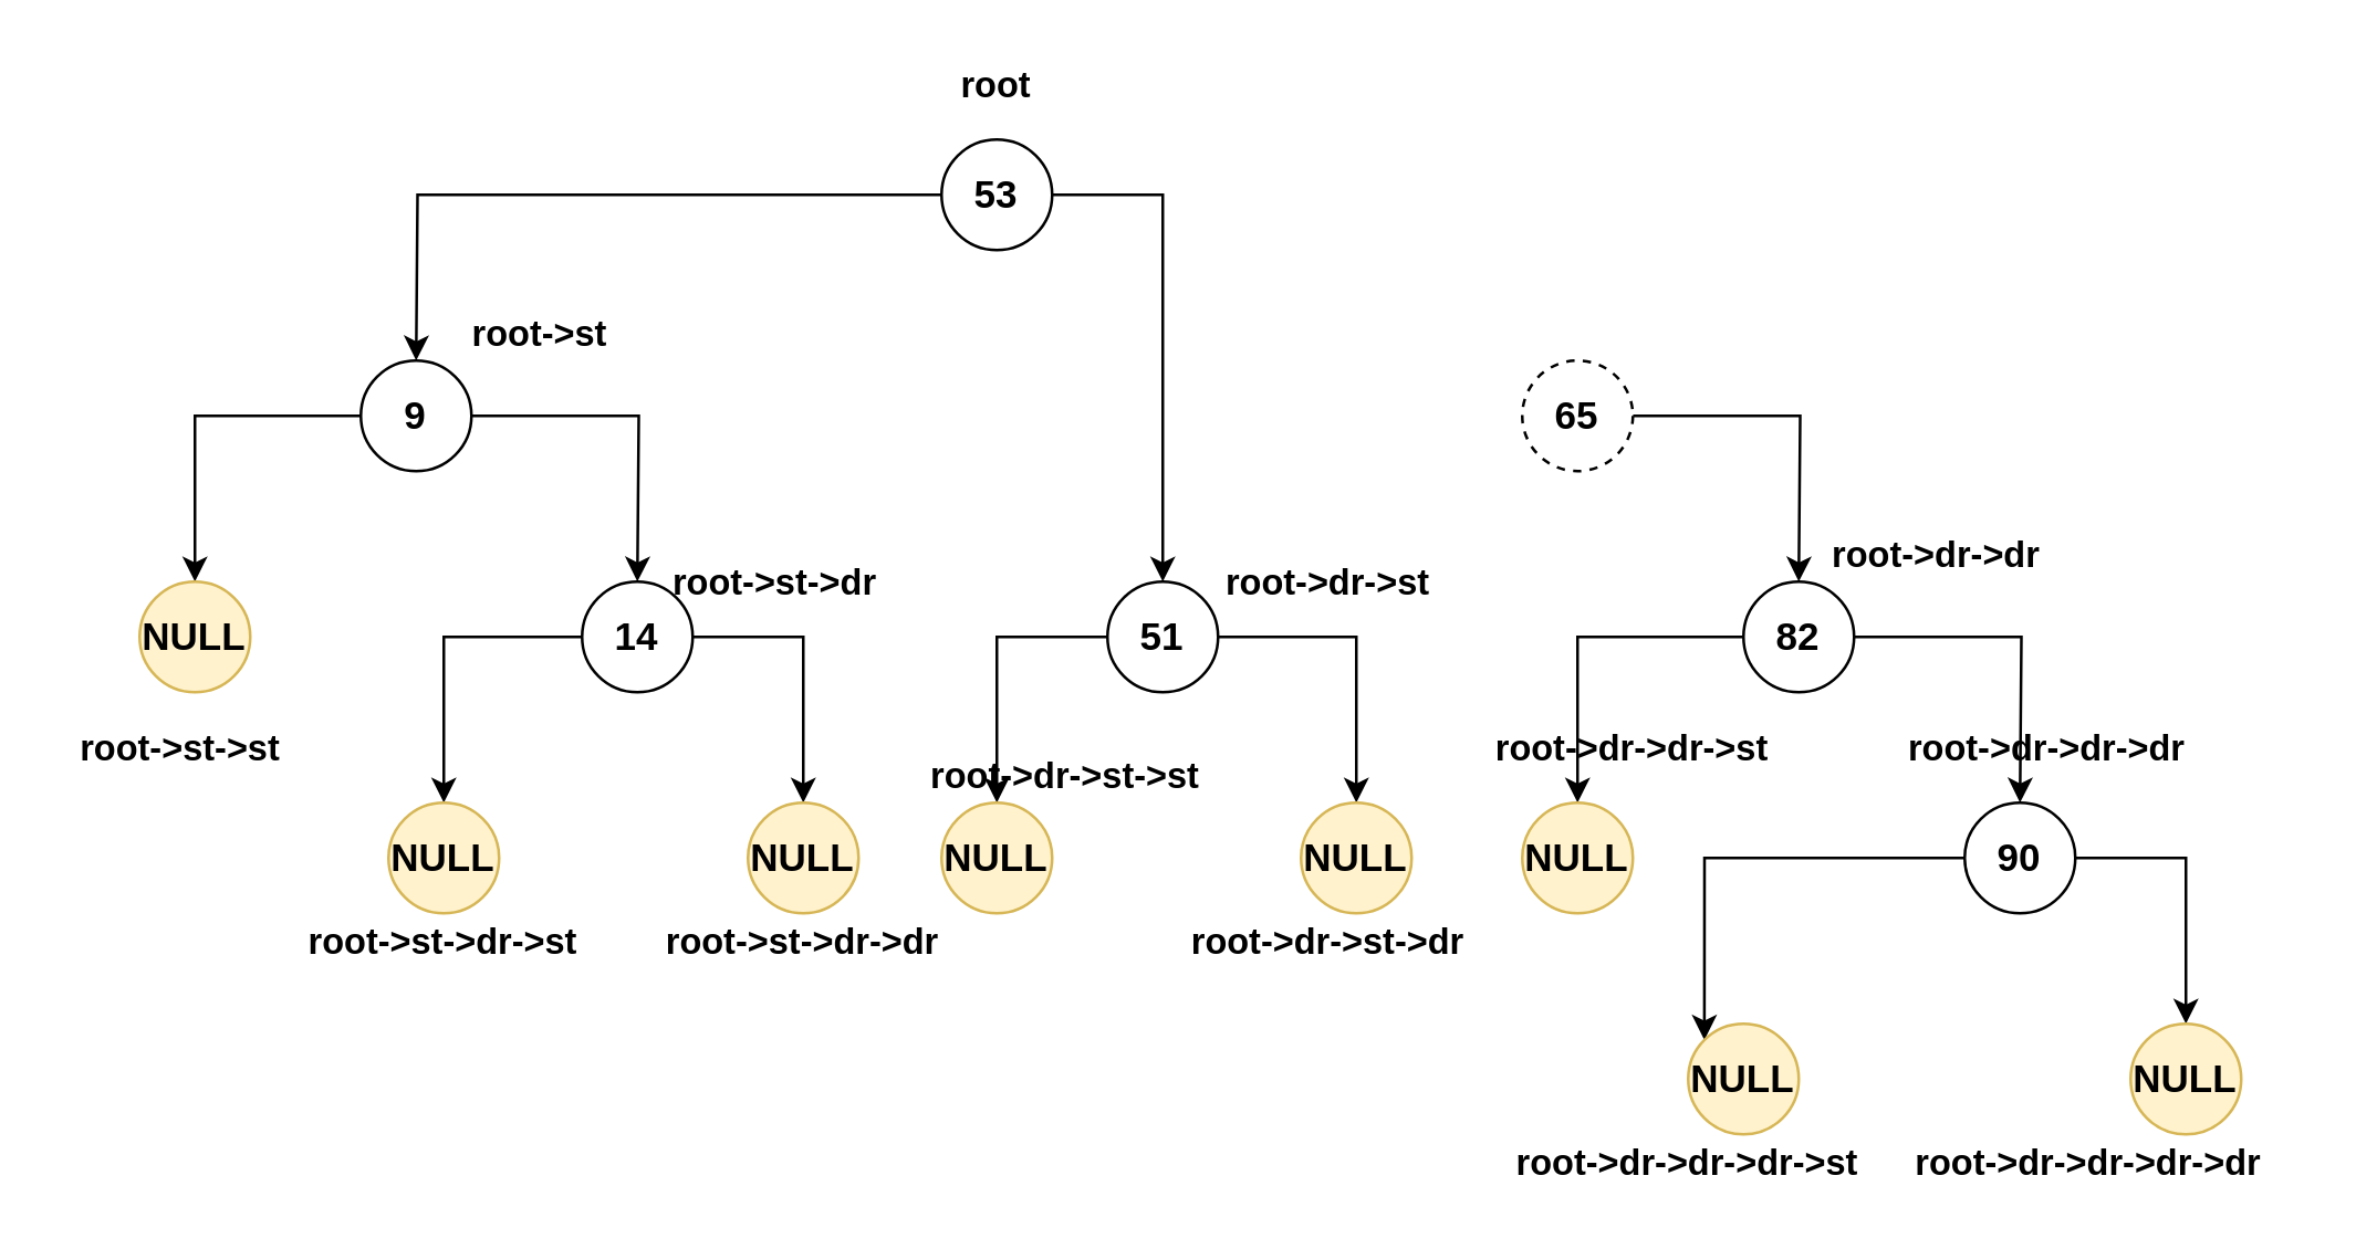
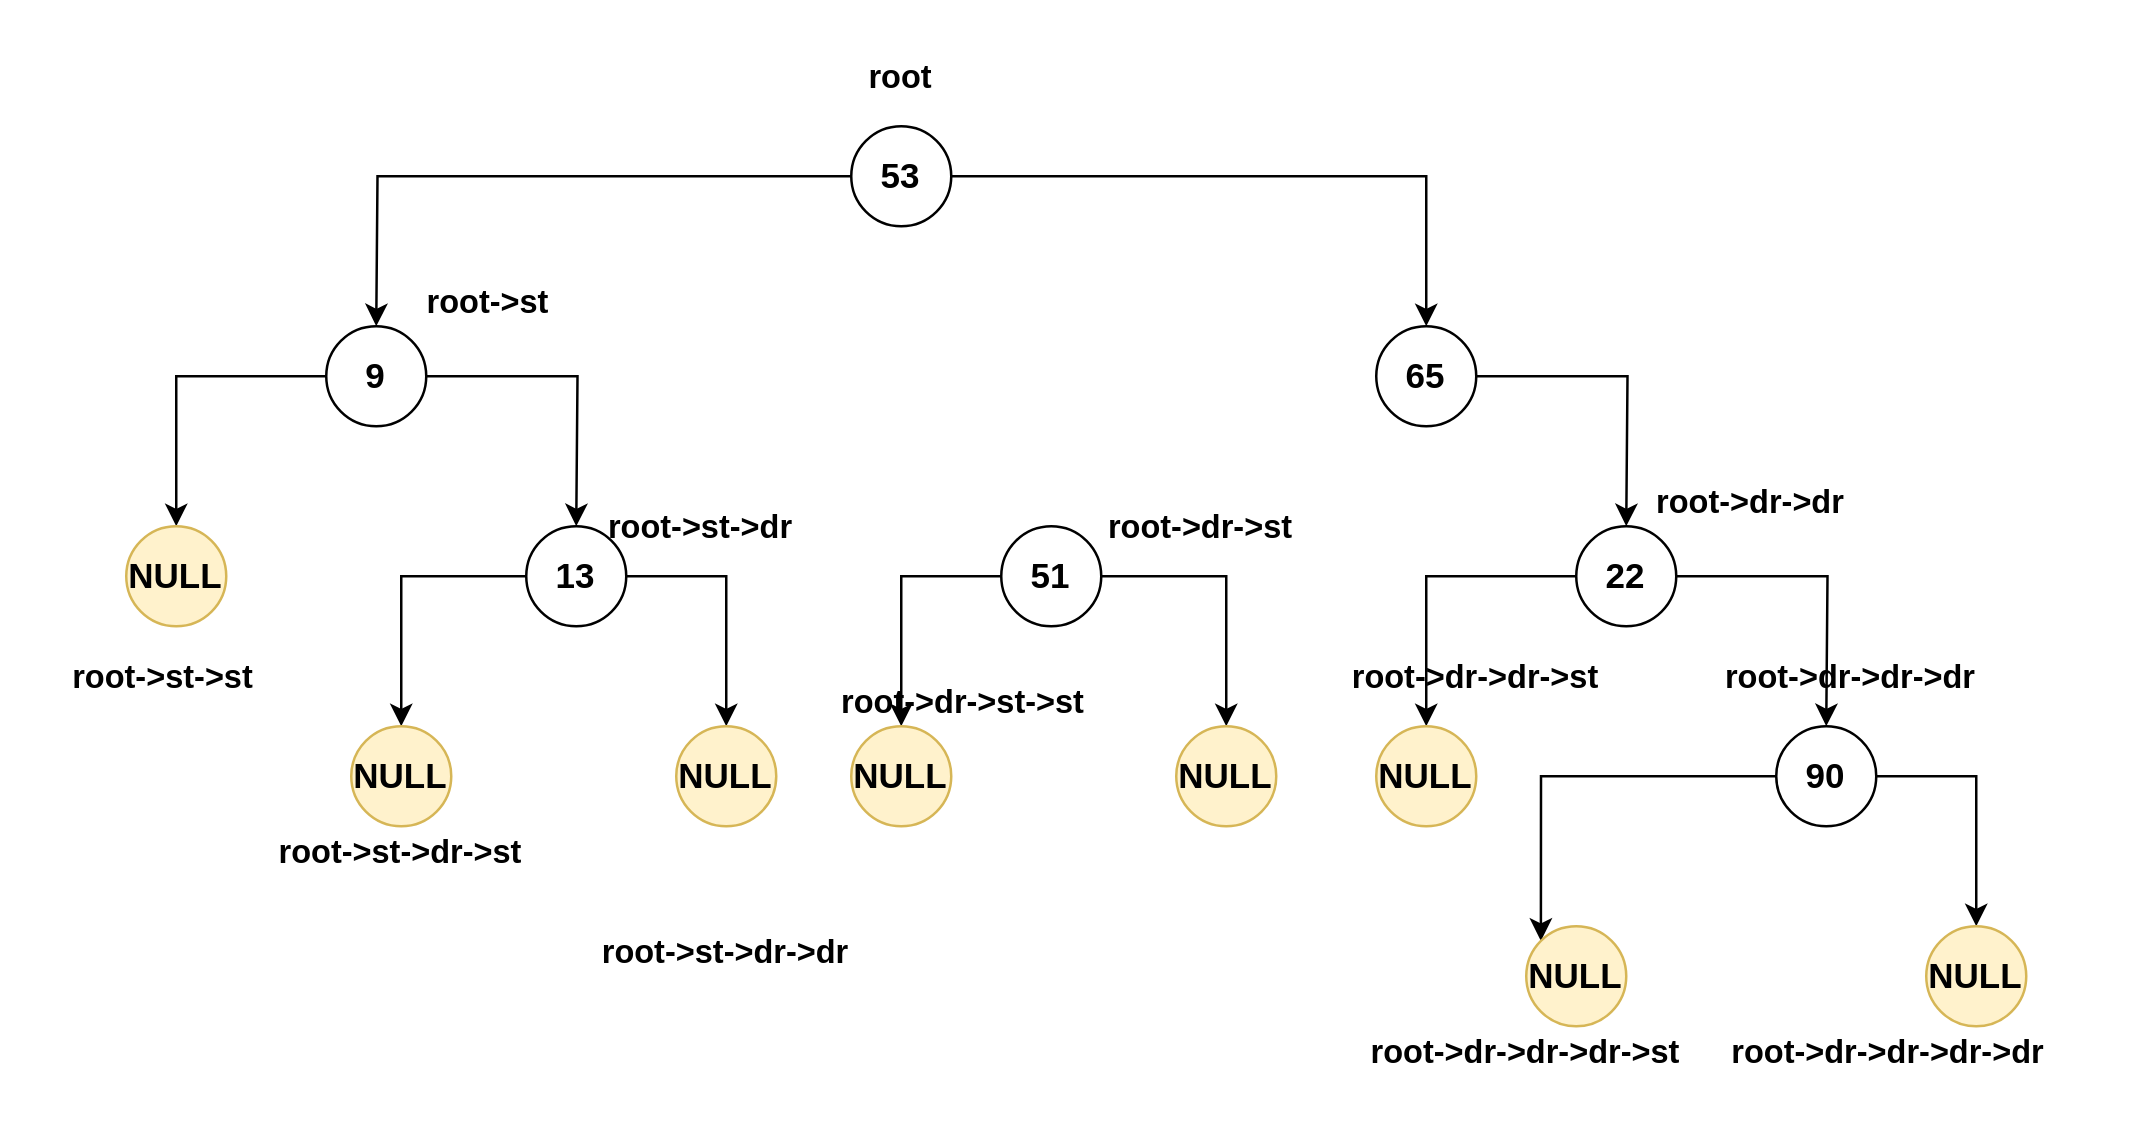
  <mxCell id="0" />
  <mxCell id="1" parent="0" />
  <mxCell id="2" style="edgeStyle=orthogonalEdgeStyle;rounded=0;orthogonalLoop=1;jettySize=auto;html=1;entryX=0.5;entryY=0;entryDx=0;entryDy=0;" edge="1" parent="1" source="4"><mxGeometry relative="1" as="geometry"><mxPoint x="150" y="130" as="targetPoint" /></mxGeometry></mxCell>
- <mxCell id="3" style="edgeStyle=orthogonalEdgeStyle;rounded=0;orthogonalLoop=1;jettySize=auto;html=1;" edge="1" parent="1" source="4" target="22"><mxGeometry relative="1" as="geometry" /></mxCell>
+ <mxCell id="3" style="edgeStyle=orthogonalEdgeStyle;rounded=0;orthogonalLoop=1;jettySize=auto;html=1;entryX=0.5;entryY=0;entryDx=0;entryDy=0;" edge="1" parent="1" source="4" target="6"><mxGeometry relative="1" as="geometry" /></mxCell>
  <mxCell id="4" value="&lt;font style=&quot;font-size: 14px&quot;&gt;&lt;b&gt;53&lt;/b&gt;&lt;/font&gt;" style="ellipse;whiteSpace=wrap;html=1;aspect=fixed;" vertex="1" parent="1"><mxGeometry x="340" y="50" width="40" height="40" as="geometry" /></mxCell>
  <mxCell id="5" style="edgeStyle=orthogonalEdgeStyle;rounded=0;orthogonalLoop=1;jettySize=auto;html=1;entryX=0.5;entryY=0;entryDx=0;entryDy=0;" edge="1" parent="1" source="6"><mxGeometry relative="1" as="geometry"><mxPoint x="650" y="210" as="targetPoint" /></mxGeometry></mxCell>
- <mxCell id="6" value="&lt;font style=&quot;font-size: 14px&quot;&gt;&lt;b&gt;65&lt;/b&gt;&lt;/font&gt;" style="ellipse;whiteSpace=wrap;html=1;aspect=fixed;dashed=1;" vertex="1" parent="1"><mxGeometry x="550" y="130" width="40" height="40" as="geometry" /></mxCell>
+ <mxCell id="6" value="&lt;font style=&quot;font-size: 14px&quot;&gt;&lt;b&gt;65&lt;/b&gt;&lt;/font&gt;" style="ellipse;whiteSpace=wrap;html=1;aspect=fixed;" vertex="1" parent="1"><mxGeometry x="550" y="130" width="40" height="40" as="geometry" /></mxCell>
  <mxCell id="7" style="edgeStyle=orthogonalEdgeStyle;rounded=0;orthogonalLoop=1;jettySize=auto;html=1;entryX=0.5;entryY=0;entryDx=0;entryDy=0;" edge="1" parent="1" source="9" target="10"><mxGeometry relative="1" as="geometry" /></mxCell>
  <mxCell id="8" style="edgeStyle=orthogonalEdgeStyle;rounded=0;orthogonalLoop=1;jettySize=auto;html=1;entryX=0.5;entryY=0;entryDx=0;entryDy=0;" edge="1" parent="1" source="9"><mxGeometry relative="1" as="geometry"><mxPoint x="230" y="210" as="targetPoint" /></mxGeometry></mxCell>
  <mxCell id="9" value="&lt;font style=&quot;font-size: 14px&quot;&gt;&lt;b&gt;9&lt;/b&gt;&lt;/font&gt;" style="ellipse;whiteSpace=wrap;html=1;aspect=fixed;" vertex="1" parent="1"><mxGeometry x="130" y="130" width="40" height="40" as="geometry" /></mxCell>
  <mxCell id="10" value="&lt;font style=&quot;font-size: 14px&quot;&gt;&lt;b&gt;NULL&lt;/b&gt;&lt;/font&gt;" style="ellipse;whiteSpace=wrap;html=1;aspect=fixed;fillColor=#fff2cc;strokeColor=#d6b656;" vertex="1" parent="1"><mxGeometry x="50" y="210" width="40" height="40" as="geometry" /></mxCell>
  <mxCell id="11" style="edgeStyle=orthogonalEdgeStyle;rounded=0;orthogonalLoop=1;jettySize=auto;html=1;" edge="1" parent="1" source="13" target="14"><mxGeometry relative="1" as="geometry" /></mxCell>
  <mxCell id="12" style="edgeStyle=orthogonalEdgeStyle;rounded=0;orthogonalLoop=1;jettySize=auto;html=1;entryX=0.5;entryY=0;entryDx=0;entryDy=0;" edge="1" parent="1" source="13"><mxGeometry relative="1" as="geometry"><mxPoint x="730" y="290" as="targetPoint" /></mxGeometry></mxCell>
- <mxCell id="13" value="&lt;font style=&quot;font-size: 14px&quot;&gt;&lt;b&gt;82&lt;/b&gt;&lt;/font&gt;" style="ellipse;whiteSpace=wrap;html=1;aspect=fixed;" vertex="1" parent="1"><mxGeometry x="630" y="210" width="40" height="40" as="geometry" /></mxCell>
+ <mxCell id="13" value="&lt;font style=&quot;font-size: 14px&quot;&gt;&lt;b&gt;22&lt;/b&gt;&lt;/font&gt;" style="ellipse;whiteSpace=wrap;html=1;aspect=fixed;" vertex="1" parent="1"><mxGeometry x="630" y="210" width="40" height="40" as="geometry" /></mxCell>
  <mxCell id="14" value="&lt;font style=&quot;font-size: 14px&quot;&gt;&lt;b&gt;NULL&lt;/b&gt;&lt;/font&gt;" style="ellipse;whiteSpace=wrap;html=1;aspect=fixed;fillColor=#fff2cc;strokeColor=#d6b656;" vertex="1" parent="1"><mxGeometry x="550" y="290" width="40" height="40" as="geometry" /></mxCell>
  <mxCell id="15" style="edgeStyle=orthogonalEdgeStyle;rounded=0;orthogonalLoop=1;jettySize=auto;html=1;entryX=0.5;entryY=0;entryDx=0;entryDy=0;" edge="1" parent="1" source="17" target="18"><mxGeometry relative="1" as="geometry" /></mxCell>
  <mxCell id="16" style="edgeStyle=orthogonalEdgeStyle;rounded=0;orthogonalLoop=1;jettySize=auto;html=1;entryX=0.5;entryY=0;entryDx=0;entryDy=0;" edge="1" parent="1" source="17" target="19"><mxGeometry relative="1" as="geometry" /></mxCell>
- <mxCell id="17" value="&lt;font style=&quot;font-size: 14px&quot;&gt;&lt;b&gt;14&lt;/b&gt;&lt;/font&gt;" style="ellipse;whiteSpace=wrap;html=1;aspect=fixed;" vertex="1" parent="1"><mxGeometry x="210" y="210" width="40" height="40" as="geometry" /></mxCell>
+ <mxCell id="17" value="&lt;font style=&quot;font-size: 14px&quot;&gt;&lt;b&gt;13&lt;/b&gt;&lt;/font&gt;" style="ellipse;whiteSpace=wrap;html=1;aspect=fixed;" vertex="1" parent="1"><mxGeometry x="210" y="210" width="40" height="40" as="geometry" /></mxCell>
  <mxCell id="18" value="&lt;font style=&quot;font-size: 14px&quot;&gt;&lt;b&gt;NULL&lt;/b&gt;&lt;/font&gt;" style="ellipse;whiteSpace=wrap;html=1;aspect=fixed;fillColor=#fff2cc;strokeColor=#d6b656;" vertex="1" parent="1"><mxGeometry x="140" y="290" width="40" height="40" as="geometry" /></mxCell>
  <mxCell id="19" value="&lt;font style=&quot;font-size: 14px&quot;&gt;&lt;b&gt;NULL&lt;/b&gt;&lt;/font&gt;" style="ellipse;whiteSpace=wrap;html=1;aspect=fixed;fillColor=#fff2cc;strokeColor=#d6b656;" vertex="1" parent="1"><mxGeometry x="270" y="290" width="40" height="40" as="geometry" /></mxCell>
  <mxCell id="20" style="edgeStyle=orthogonalEdgeStyle;rounded=0;orthogonalLoop=1;jettySize=auto;html=1;entryX=0.5;entryY=0;entryDx=0;entryDy=0;" edge="1" parent="1" source="22" target="24"><mxGeometry relative="1" as="geometry" /></mxCell>
  <mxCell id="21" style="edgeStyle=orthogonalEdgeStyle;rounded=0;orthogonalLoop=1;jettySize=auto;html=1;" edge="1" parent="1" source="22" target="23"><mxGeometry relative="1" as="geometry" /></mxCell>
  <mxCell id="22" value="&lt;font style=&quot;font-size: 14px&quot;&gt;&lt;b&gt;51&lt;/b&gt;&lt;/font&gt;" style="ellipse;whiteSpace=wrap;html=1;aspect=fixed;direction=south;" vertex="1" parent="1"><mxGeometry x="400" y="210" width="40" height="40" as="geometry" /></mxCell>
  <mxCell id="23" value="&lt;font style=&quot;font-size: 14px&quot;&gt;&lt;b&gt;NULL&lt;/b&gt;&lt;/font&gt;" style="ellipse;whiteSpace=wrap;html=1;aspect=fixed;fillColor=#fff2cc;strokeColor=#d6b656;" vertex="1" parent="1"><mxGeometry x="340" y="290" width="40" height="40" as="geometry" /></mxCell>
  <mxCell id="24" value="&lt;font style=&quot;font-size: 14px&quot;&gt;&lt;b&gt;NULL&lt;/b&gt;&lt;/font&gt;" style="ellipse;whiteSpace=wrap;html=1;aspect=fixed;fillColor=#fff2cc;strokeColor=#d6b656;" vertex="1" parent="1"><mxGeometry x="470" y="290" width="40" height="40" as="geometry" /></mxCell>
  <mxCell id="25" style="edgeStyle=orthogonalEdgeStyle;rounded=0;orthogonalLoop=1;jettySize=auto;html=1;entryX=0;entryY=0;entryDx=0;entryDy=0;" edge="1" parent="1" source="27" target="28"><mxGeometry relative="1" as="geometry" /></mxCell>
  <mxCell id="26" style="edgeStyle=orthogonalEdgeStyle;rounded=0;orthogonalLoop=1;jettySize=auto;html=1;entryX=0.5;entryY=0;entryDx=0;entryDy=0;" edge="1" parent="1" source="27" target="29"><mxGeometry relative="1" as="geometry" /></mxCell>
  <mxCell id="27" value="&lt;font style=&quot;font-size: 14px&quot;&gt;&lt;b&gt;90&lt;/b&gt;&lt;/font&gt;" style="ellipse;whiteSpace=wrap;html=1;aspect=fixed;" vertex="1" parent="1"><mxGeometry x="710" y="290" width="40" height="40" as="geometry" /></mxCell>
  <mxCell id="28" value="&lt;font style=&quot;font-size: 14px&quot;&gt;&lt;b&gt;NULL&lt;/b&gt;&lt;/font&gt;" style="ellipse;whiteSpace=wrap;html=1;aspect=fixed;fillColor=#fff2cc;strokeColor=#d6b656;" vertex="1" parent="1"><mxGeometry x="610" y="370" width="40" height="40" as="geometry" /></mxCell>
  <mxCell id="29" value="&lt;font style=&quot;font-size: 14px&quot;&gt;&lt;b&gt;NULL&lt;/b&gt;&lt;/font&gt;" style="ellipse;whiteSpace=wrap;html=1;aspect=fixed;fillColor=#fff2cc;strokeColor=#d6b656;" vertex="1" parent="1"><mxGeometry x="770" y="370" width="40" height="40" as="geometry" /></mxCell>
  <mxCell id="30" value="&lt;b&gt;&lt;font style=&quot;font-size: 13px&quot;&gt;root&lt;/font&gt;&lt;/b&gt;" style="text;html=1;strokeColor=none;fillColor=none;align=center;verticalAlign=middle;whiteSpace=wrap;rounded=0;" vertex="1" parent="1"><mxGeometry x="340" y="20" width="40" height="20" as="geometry" /></mxCell>
  <mxCell id="31" value="&lt;b&gt;&lt;font style=&quot;font-size: 13px&quot;&gt;root-&amp;gt;st&lt;/font&gt;&lt;/b&gt;" style="text;html=1;strokeColor=none;fillColor=none;align=center;verticalAlign=middle;whiteSpace=wrap;rounded=0;" vertex="1" parent="1"><mxGeometry x="160" y="110" width="70" height="20" as="geometry" /></mxCell>
  <mxCell id="32" value="&lt;b&gt;&lt;font style=&quot;font-size: 13px&quot;&gt;root-&amp;gt;st-&amp;gt;st&lt;/font&gt;&lt;/b&gt;" style="text;html=1;strokeColor=none;fillColor=none;align=center;verticalAlign=middle;whiteSpace=wrap;rounded=0;" vertex="1" parent="1"><mxGeometry x="20" y="260" width="90" height="20" as="geometry" /></mxCell>
  <mxCell id="33" value="&lt;b&gt;&lt;font style=&quot;font-size: 13px&quot;&gt;root-&amp;gt;st-&amp;gt;dr&lt;/font&gt;&lt;/b&gt;" style="text;html=1;strokeColor=none;fillColor=none;align=center;verticalAlign=middle;whiteSpace=wrap;rounded=0;" vertex="1" parent="1"><mxGeometry x="230" y="200" width="100" height="20" as="geometry" /></mxCell>
  <mxCell id="34" value="&lt;b&gt;&lt;font style=&quot;font-size: 13px&quot;&gt;root-&amp;gt;st-&amp;gt;dr-&amp;gt;st&lt;/font&gt;&lt;/b&gt;" style="text;html=1;strokeColor=none;fillColor=none;align=center;verticalAlign=middle;whiteSpace=wrap;rounded=0;" vertex="1" parent="1"><mxGeometry x="100" y="330" width="120" height="20" as="geometry" /></mxCell>
- <mxCell id="35" value="&lt;b&gt;&lt;font style=&quot;font-size: 13px&quot;&gt;root-&amp;gt;st-&amp;gt;dr-&amp;gt;dr&lt;/font&gt;&lt;/b&gt;" style="text;html=1;strokeColor=none;fillColor=none;align=center;verticalAlign=middle;whiteSpace=wrap;rounded=0;" vertex="1" parent="1"><mxGeometry x="230" y="330" width="120" height="20" as="geometry" /></mxCell>
+ <mxCell id="35" value="&lt;b&gt;&lt;font style=&quot;font-size: 13px&quot;&gt;root-&amp;gt;st-&amp;gt;dr-&amp;gt;dr&lt;/font&gt;&lt;/b&gt;" style="text;html=1;strokeColor=none;fillColor=none;align=center;verticalAlign=middle;whiteSpace=wrap;rounded=0;" vertex="1" parent="1"><mxGeometry x="230" y="370" width="120" height="20" as="geometry" /></mxCell>
  <mxCell id="36" value="&lt;b&gt;&lt;font style=&quot;font-size: 13px&quot;&gt;root-&amp;gt;dr-&amp;gt;st&lt;/font&gt;&lt;/b&gt;" style="text;html=1;strokeColor=none;fillColor=none;align=center;verticalAlign=middle;whiteSpace=wrap;rounded=0;" vertex="1" parent="1"><mxGeometry x="430" y="200" width="100" height="20" as="geometry" /></mxCell>
  <mxCell id="37" value="&lt;b&gt;&lt;font style=&quot;font-size: 13px&quot;&gt;root-&amp;gt;dr-&amp;gt;st-&amp;gt;st&lt;/font&gt;&lt;/b&gt;" style="text;html=1;strokeColor=none;fillColor=none;align=center;verticalAlign=middle;whiteSpace=wrap;rounded=0;" vertex="1" parent="1"><mxGeometry x="330" y="270" width="110" height="20" as="geometry" /></mxCell>
- <mxCell id="38" value="&lt;b&gt;&lt;font style=&quot;font-size: 13px&quot;&gt;root-&amp;gt;dr-&amp;gt;st-&amp;gt;dr&lt;/font&gt;&lt;/b&gt;" style="text;html=1;strokeColor=none;fillColor=none;align=center;verticalAlign=middle;whiteSpace=wrap;rounded=0;" vertex="1" parent="1"><mxGeometry x="425" y="330" width="110" height="20" as="geometry" /></mxCell>
  <mxCell id="39" value="&lt;b&gt;&lt;font style=&quot;font-size: 13px&quot;&gt;root-&amp;gt;dr-&amp;gt;dr&lt;/font&gt;&lt;/b&gt;" style="text;html=1;strokeColor=none;fillColor=none;align=center;verticalAlign=middle;whiteSpace=wrap;rounded=0;" vertex="1" parent="1"><mxGeometry x="650" y="190" width="100" height="20" as="geometry" /></mxCell>
  <mxCell id="40" value="&lt;b&gt;&lt;font style=&quot;font-size: 13px&quot;&gt;root-&amp;gt;dr-&amp;gt;dr-&amp;gt;st&lt;/font&gt;&lt;/b&gt;" style="text;html=1;strokeColor=none;fillColor=none;align=center;verticalAlign=middle;whiteSpace=wrap;rounded=0;" vertex="1" parent="1"><mxGeometry x="530" y="260" width="120" height="20" as="geometry" /></mxCell>
  <mxCell id="41" value="&lt;b&gt;&lt;font style=&quot;font-size: 13px&quot;&gt;root-&amp;gt;dr-&amp;gt;dr-&amp;gt;dr&lt;/font&gt;&lt;/b&gt;" style="text;html=1;strokeColor=none;fillColor=none;align=center;verticalAlign=middle;whiteSpace=wrap;rounded=0;" vertex="1" parent="1"><mxGeometry x="680" y="260" width="120" height="20" as="geometry" /></mxCell>
  <mxCell id="42" value="&lt;b&gt;&lt;font style=&quot;font-size: 13px&quot;&gt;root-&amp;gt;dr-&amp;gt;dr-&amp;gt;dr-&amp;gt;st&lt;/font&gt;&lt;/b&gt;" style="text;html=1;strokeColor=none;fillColor=none;align=center;verticalAlign=middle;whiteSpace=wrap;rounded=0;" vertex="1" parent="1"><mxGeometry x="535" y="410" width="150" height="20" as="geometry" /></mxCell>
  <mxCell id="43" value="&lt;b&gt;&lt;font style=&quot;font-size: 13px&quot;&gt;root-&amp;gt;dr-&amp;gt;dr-&amp;gt;dr-&amp;gt;dr&lt;/font&gt;&lt;/b&gt;" style="text;html=1;strokeColor=none;fillColor=none;align=center;verticalAlign=middle;whiteSpace=wrap;rounded=0;" vertex="1" parent="1"><mxGeometry x="680" y="410" width="150" height="20" as="geometry" /></mxCell>
